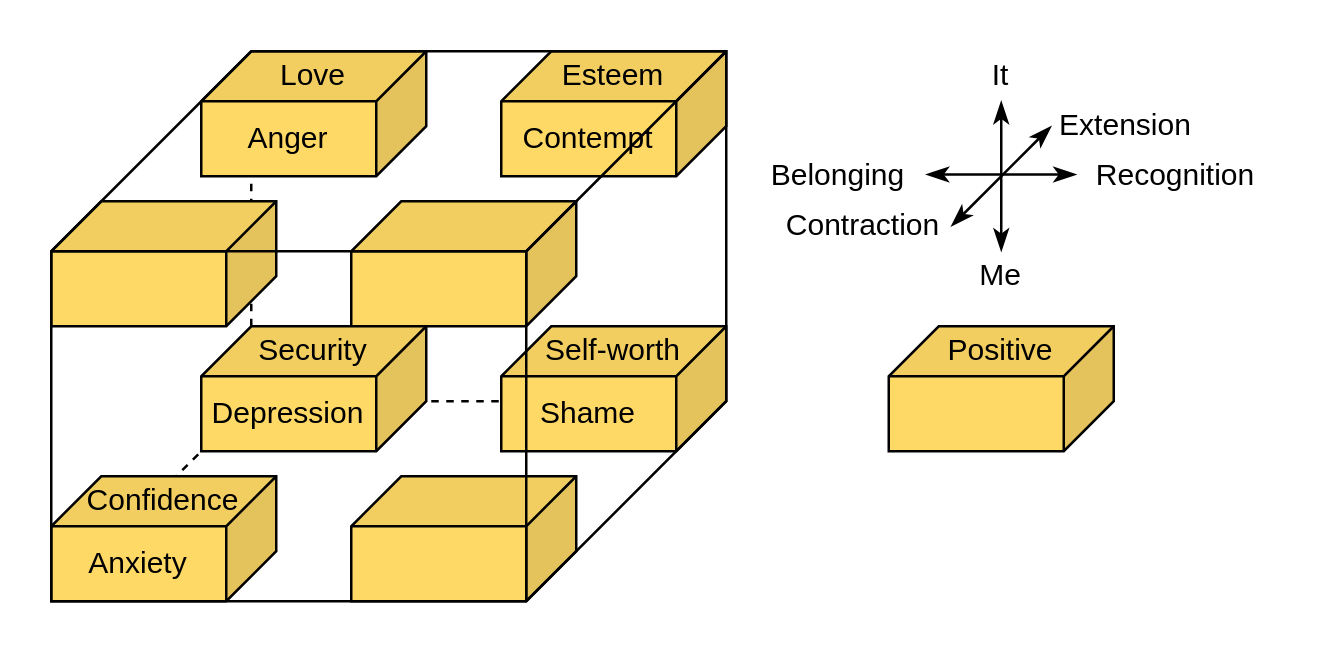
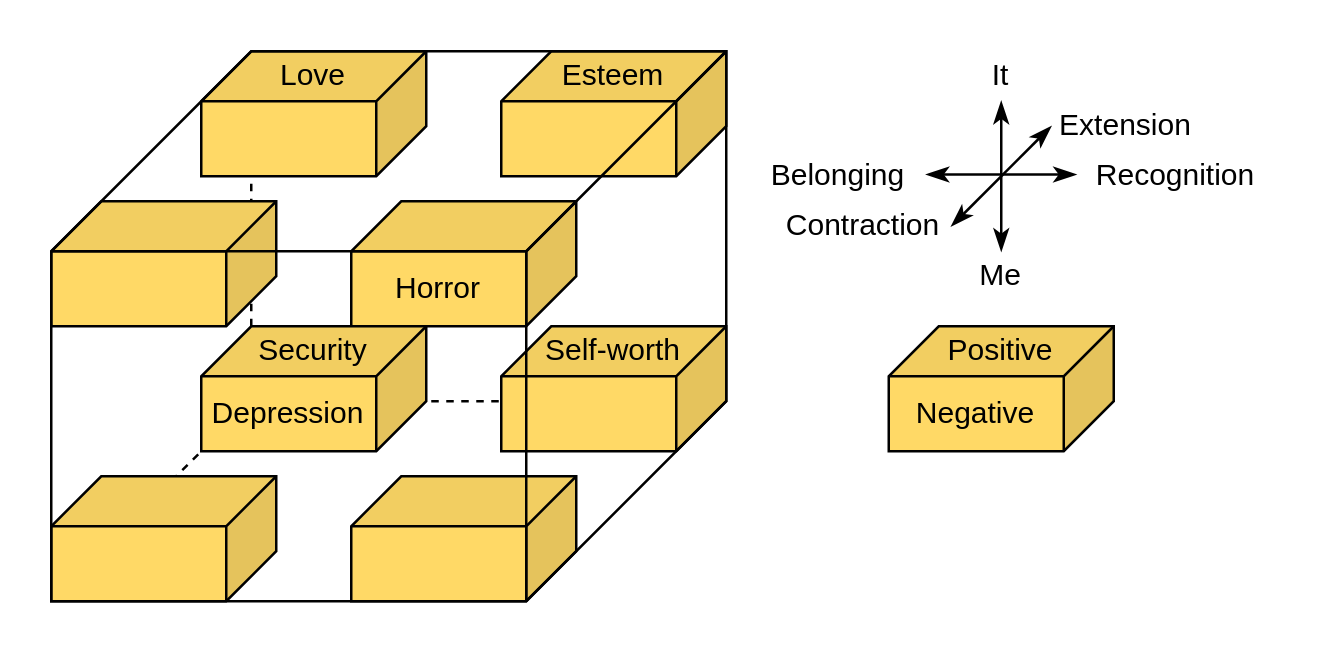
  <mxCell id="0" />
  <mxCell id="1" parent="0" />
  <mxCell id="2" value="" style="endArrow=none;html=1;rounded=0;dashed=1;entryX=0;entryY=0;entryDx=190;entryDy=0;entryPerimeter=0;" edge="1" parent="1" target="34"><mxGeometry width="50" height="50" relative="1" as="geometry"><mxPoint x="100" y="160" as="sourcePoint" /><mxPoint x="100" y="20" as="targetPoint" /></mxGeometry></mxCell>
  <mxCell id="3" value="" style="endArrow=none;html=1;rounded=0;dashed=1;entryX=0;entryY=0;entryDx=0;entryDy=140;entryPerimeter=0;" edge="1" parent="1" target="34"><mxGeometry width="50" height="50" relative="1" as="geometry"><mxPoint x="100" y="160" as="sourcePoint" /><mxPoint x="110" y="30" as="targetPoint" /></mxGeometry></mxCell>
  <mxCell id="4" value="" style="endArrow=none;html=1;rounded=0;dashed=1;entryX=1;entryY=1;entryDx=0;entryDy=0;entryPerimeter=0;" edge="1" parent="1" target="34"><mxGeometry width="50" height="50" relative="1" as="geometry"><mxPoint x="100" y="160" as="sourcePoint" /><mxPoint x="300" y="170" as="targetPoint" /></mxGeometry></mxCell>
  <mxCell id="5" value="" style="shape=cube;whiteSpace=wrap;html=1;boundedLbl=1;backgroundOutline=1;darkOpacity=0.05;darkOpacity2=0.1;fillColor=#FFD966;flipH=1;" parent="1" vertex="1"><mxGeometry x="80" y="20" width="90" height="50" as="geometry" /></mxCell>
  <mxCell id="6" value="" style="shape=cube;whiteSpace=wrap;html=1;boundedLbl=1;backgroundOutline=1;darkOpacity=0.05;darkOpacity2=0.1;fillColor=#FFD966;flipH=1;" parent="1" vertex="1"><mxGeometry x="200" y="20" width="90" height="50" as="geometry" /></mxCell>
  <mxCell id="7" value="Love" style="shape=parallelogram;perimeter=parallelogramPerimeter;whiteSpace=wrap;html=1;fixedSize=1;size=20;fillColor=none;strokeColor=none;" parent="1" vertex="1"><mxGeometry x="80" y="20" width="90" height="20" as="geometry" /></mxCell>
- <mxCell id="8" value="Anger" style="shape=parallelogram;perimeter=parallelogramPerimeter;whiteSpace=wrap;html=1;fixedSize=1;size=-20;fillColor=none;strokeColor=none;" parent="1" vertex="1"><mxGeometry x="80" y="40" width="70" height="30" as="geometry" /></mxCell>
  <mxCell id="9" value="Esteem" style="shape=parallelogram;perimeter=parallelogramPerimeter;whiteSpace=wrap;html=1;fixedSize=1;size=20;fillColor=none;strokeColor=none;" parent="1" vertex="1"><mxGeometry x="200" y="20" width="90" height="20" as="geometry" /></mxCell>
- <mxCell id="10" value="Contempt" style="shape=parallelogram;perimeter=parallelogramPerimeter;whiteSpace=wrap;html=1;fixedSize=1;size=-20;fillColor=none;strokeColor=none;" parent="1" vertex="1"><mxGeometry x="200" y="40" width="70" height="30" as="geometry" /></mxCell>
  <mxCell id="11" value="" style="shape=cube;whiteSpace=wrap;html=1;boundedLbl=1;backgroundOutline=1;darkOpacity=0.05;darkOpacity2=0.1;fillColor=#FFD966;flipH=1;" parent="1" vertex="1"><mxGeometry x="20" y="80" width="90" height="50" as="geometry" /></mxCell>
  <mxCell id="12" value="" style="shape=cube;whiteSpace=wrap;html=1;boundedLbl=1;backgroundOutline=1;darkOpacity=0.05;darkOpacity2=0.1;fillColor=#FFD966;flipH=1;" parent="1" vertex="1"><mxGeometry x="140" y="80" width="90" height="50" as="geometry" /></mxCell>
+ <mxCell id="13" value="Horror" style="shape=parallelogram;perimeter=parallelogramPerimeter;whiteSpace=wrap;html=1;fixedSize=1;size=-20;fillColor=none;strokeColor=none;" parent="1" vertex="1"><mxGeometry x="140" y="100" width="70" height="30" as="geometry" /></mxCell>
  <mxCell id="14" value="" style="shape=cube;whiteSpace=wrap;html=1;boundedLbl=1;backgroundOutline=1;darkOpacity=0.05;darkOpacity2=0.1;fillColor=#FFD966;flipH=1;" parent="1" vertex="1"><mxGeometry x="80" y="130" width="90" height="50" as="geometry" /></mxCell>
  <mxCell id="15" value="" style="shape=cube;whiteSpace=wrap;html=1;boundedLbl=1;backgroundOutline=1;darkOpacity=0.05;darkOpacity2=0.1;fillColor=#FFD966;flipH=1;" parent="1" vertex="1"><mxGeometry x="200" y="130" width="90" height="50" as="geometry" /></mxCell>
  <mxCell id="16" value="" style="shape=cube;whiteSpace=wrap;html=1;boundedLbl=1;backgroundOutline=1;darkOpacity=0.05;darkOpacity2=0.1;fillColor=#FFD966;flipH=1;" parent="1" vertex="1"><mxGeometry x="20" y="190" width="90" height="50" as="geometry" /></mxCell>
  <mxCell id="17" value="" style="shape=cube;whiteSpace=wrap;html=1;boundedLbl=1;backgroundOutline=1;darkOpacity=0.05;darkOpacity2=0.1;fillColor=#FFD966;flipH=1;" parent="1" vertex="1"><mxGeometry x="140" y="190" width="90" height="50" as="geometry" /></mxCell>
  <mxCell id="18" value="" style="endArrow=classicThin;html=1;rounded=0;startArrow=classicThin;startFill=1;endFill=1;" parent="1" edge="1"><mxGeometry width="50" height="50" relative="1" as="geometry"><mxPoint x="380" y="90" as="sourcePoint" /><mxPoint x="420" y="50" as="targetPoint" /></mxGeometry></mxCell>
  <mxCell id="19" value="" style="endArrow=classicThin;html=1;rounded=0;startArrow=classicThin;startFill=1;endFill=1;" parent="1" edge="1"><mxGeometry width="50" height="50" relative="1" as="geometry"><mxPoint x="370" y="69.31" as="sourcePoint" /><mxPoint x="430" y="69.31" as="targetPoint" /></mxGeometry></mxCell>
  <mxCell id="20" value="" style="endArrow=classicThin;html=1;rounded=0;startArrow=classicThin;startFill=1;endFill=1;" parent="1" edge="1"><mxGeometry width="50" height="50" relative="1" as="geometry"><mxPoint x="400" y="40" as="sourcePoint" /><mxPoint x="400" y="100" as="targetPoint" /></mxGeometry></mxCell>
  <mxCell id="21" value="Extension" style="text;html=1;strokeColor=none;fillColor=none;align=center;verticalAlign=middle;whiteSpace=wrap;rounded=0;" parent="1" vertex="1"><mxGeometry x="420" y="40" width="60" height="20" as="geometry" /></mxCell>
  <mxCell id="22" value="Contraction" style="text;html=1;strokeColor=none;fillColor=none;align=center;verticalAlign=middle;whiteSpace=wrap;rounded=0;" parent="1" vertex="1"><mxGeometry x="310" y="80" width="70" height="20" as="geometry" /></mxCell>
  <mxCell id="23" value="Recognition" style="text;html=1;strokeColor=none;fillColor=none;align=center;verticalAlign=middle;whiteSpace=wrap;rounded=0;" parent="1" vertex="1"><mxGeometry x="430" y="60" width="80" height="20" as="geometry" /></mxCell>
  <mxCell id="24" value="Belonging" style="text;html=1;strokeColor=none;fillColor=none;align=center;verticalAlign=middle;whiteSpace=wrap;rounded=0;" parent="1" vertex="1"><mxGeometry x="300" y="60" width="70" height="20" as="geometry" /></mxCell>
  <mxCell id="25" value="It" style="text;html=1;strokeColor=none;fillColor=none;align=center;verticalAlign=middle;whiteSpace=wrap;rounded=0;" parent="1" vertex="1"><mxGeometry x="390" y="20" width="20" height="20" as="geometry" /></mxCell>
  <mxCell id="26" value="Me" style="text;html=1;strokeColor=none;fillColor=none;align=center;verticalAlign=middle;whiteSpace=wrap;rounded=0;" parent="1" vertex="1"><mxGeometry x="390" y="100" width="20" height="20" as="geometry" /></mxCell>
  <mxCell id="27" value="" style="shape=cube;whiteSpace=wrap;html=1;boundedLbl=1;backgroundOutline=1;darkOpacity=0.05;darkOpacity2=0.1;fillColor=#FFD966;flipH=1;" parent="1" vertex="1"><mxGeometry x="355" y="130" width="90" height="50" as="geometry" /></mxCell>
  <mxCell id="28" value="Positive" style="shape=parallelogram;perimeter=parallelogramPerimeter;whiteSpace=wrap;html=1;fixedSize=1;size=20;fillColor=none;strokeColor=none;" parent="1" vertex="1"><mxGeometry x="355" y="130" width="90" height="20" as="geometry" /></mxCell>
+ <mxCell id="29" value="Negative" style="shape=parallelogram;perimeter=parallelogramPerimeter;whiteSpace=wrap;html=1;fixedSize=1;size=-20;fillColor=none;strokeColor=none;" parent="1" vertex="1"><mxGeometry x="355" y="150" width="70" height="30" as="geometry" /></mxCell>
  <mxCell id="30" value="Security" style="shape=parallelogram;perimeter=parallelogramPerimeter;whiteSpace=wrap;html=1;fixedSize=1;size=20;fillColor=none;strokeColor=none;" vertex="1" parent="1"><mxGeometry x="80" y="130" width="90" height="20" as="geometry" /></mxCell>
  <mxCell id="31" value="Depression" style="shape=parallelogram;perimeter=parallelogramPerimeter;whiteSpace=wrap;html=1;fixedSize=1;size=-20;fillColor=none;strokeColor=none;" vertex="1" parent="1"><mxGeometry x="80" y="150" width="70" height="30" as="geometry" /></mxCell>
- <mxCell id="32" value="Anxiety" style="shape=parallelogram;perimeter=parallelogramPerimeter;whiteSpace=wrap;html=1;fixedSize=1;size=-20;fillColor=none;strokeColor=none;" vertex="1" parent="1"><mxGeometry x="20" y="210" width="70" height="30" as="geometry" /></mxCell>
- <mxCell id="33" value="Confidence" style="shape=parallelogram;perimeter=parallelogramPerimeter;whiteSpace=wrap;html=1;fixedSize=1;size=20;fillColor=none;strokeColor=none;" vertex="1" parent="1"><mxGeometry x="20" y="190" width="90" height="20" as="geometry" /></mxCell>
  <mxCell id="34" value="" style="shape=cube;whiteSpace=wrap;html=1;boundedLbl=1;backgroundOutline=1;darkOpacity=0;darkOpacity2=0;fillColor=none;flipH=1;strokeColor=default;size=80;" vertex="1" parent="1"><mxGeometry x="20" y="20" width="270" height="220" as="geometry" /></mxCell>
  <mxCell id="35" value="Self-worth" style="shape=parallelogram;perimeter=parallelogramPerimeter;whiteSpace=wrap;html=1;fixedSize=1;size=20;fillColor=none;strokeColor=none;" vertex="1" parent="1"><mxGeometry x="200" y="130" width="90" height="20" as="geometry" /></mxCell>
- <mxCell id="36" value="Shame" style="shape=parallelogram;perimeter=parallelogramPerimeter;whiteSpace=wrap;html=1;fixedSize=1;size=-20;fillColor=none;strokeColor=none;" vertex="1" parent="1"><mxGeometry x="200" y="150" width="70" height="30" as="geometry" /></mxCell>
